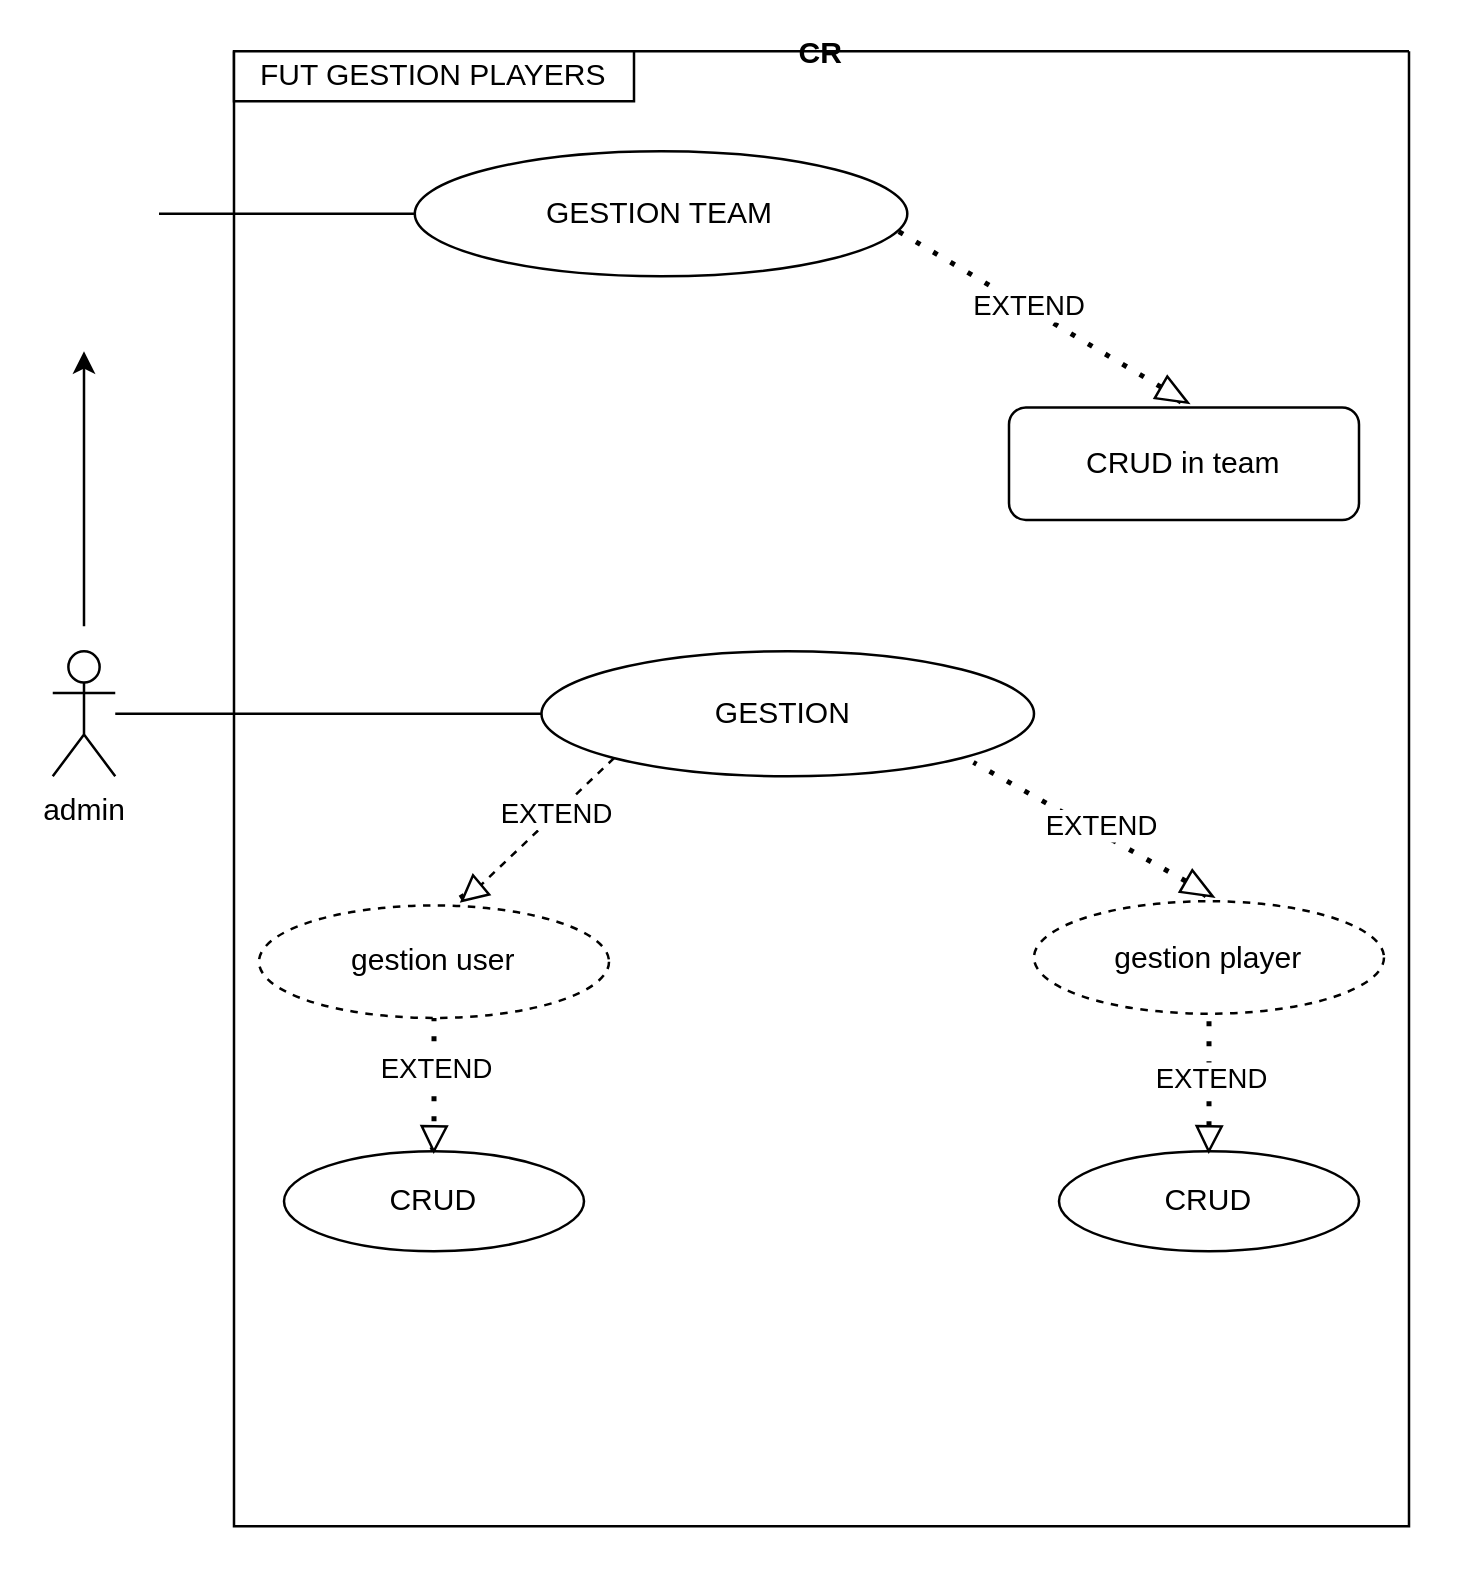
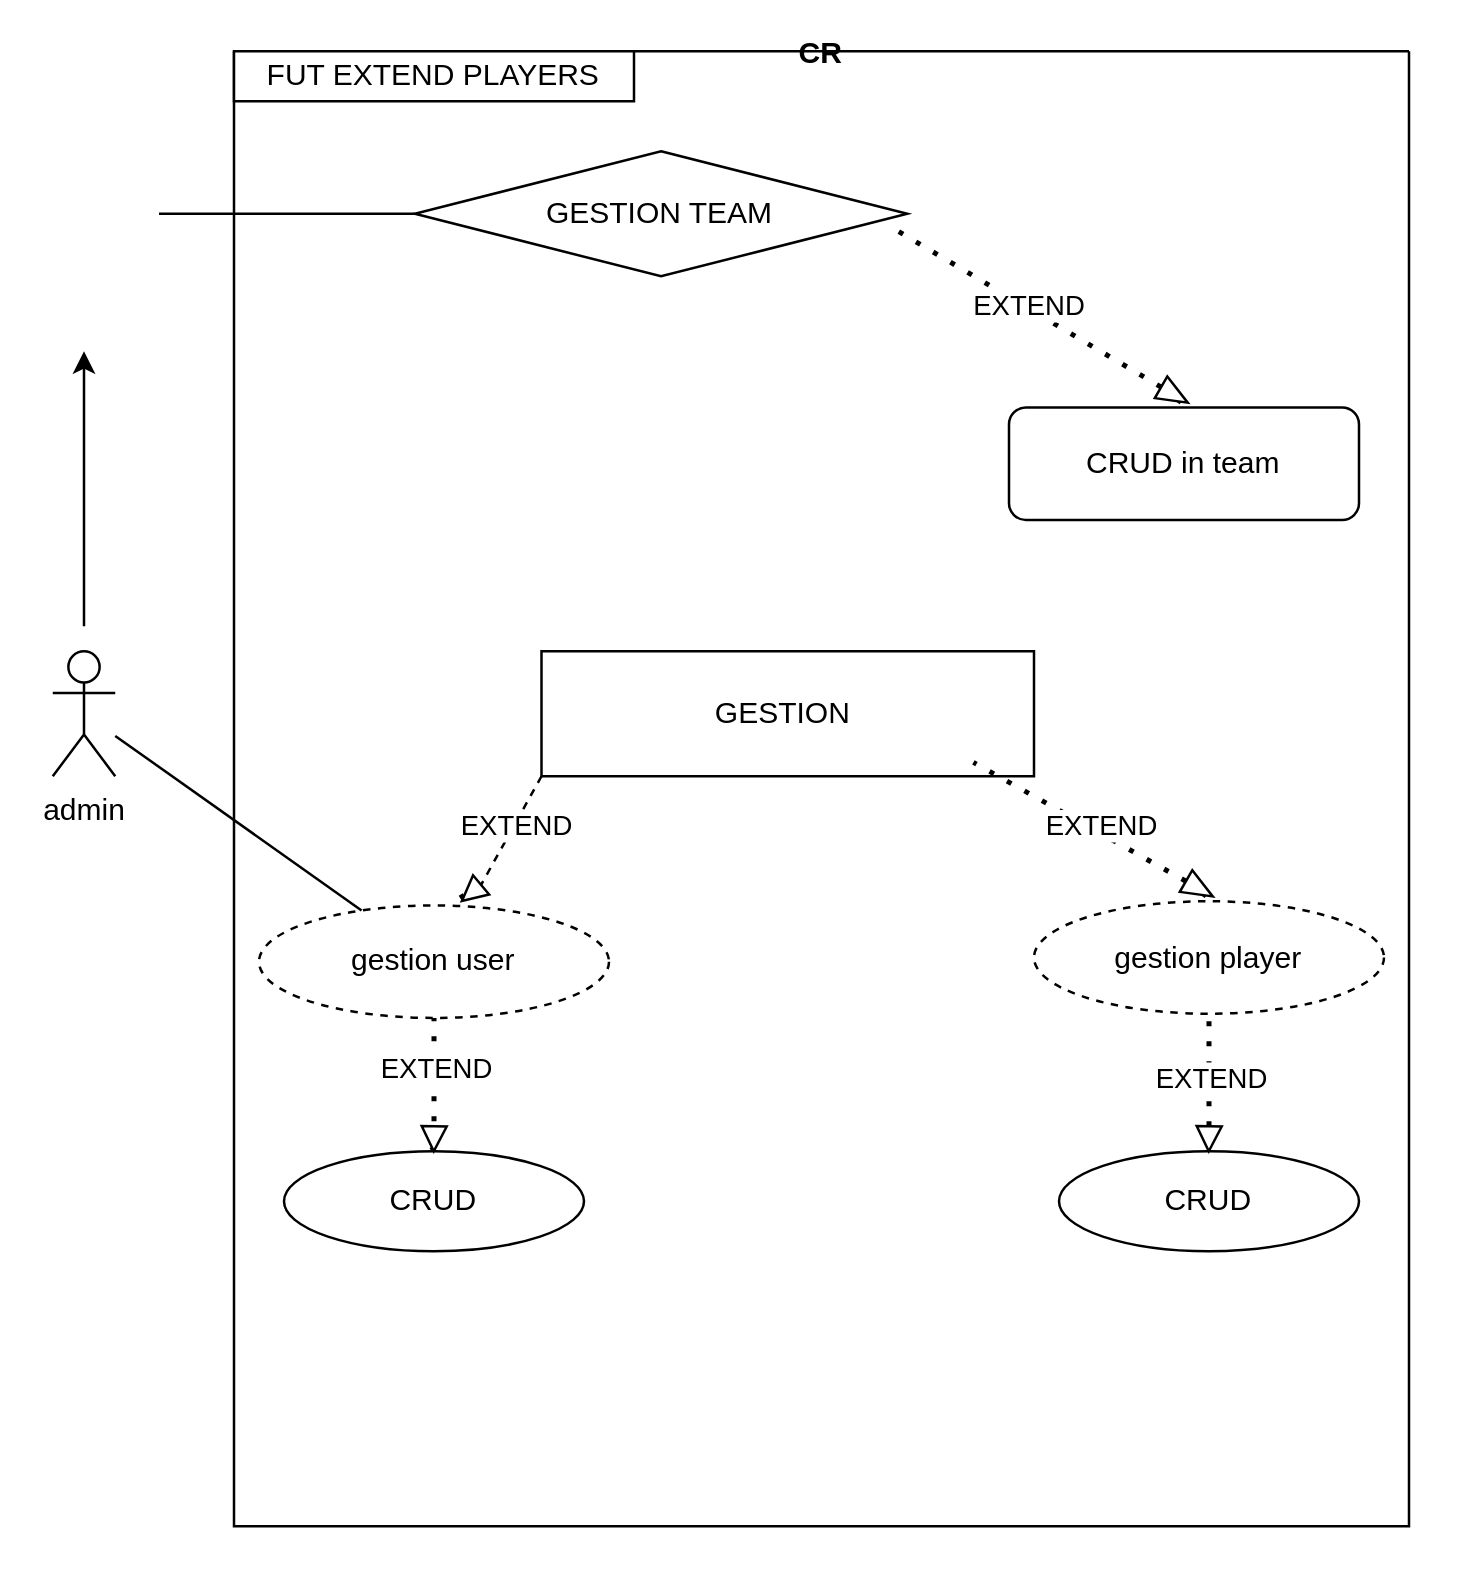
  <mxCell id="0" />
  <mxCell id="1" parent="0" />
  <mxCell id="2" value="CR" style="swimlane;startSize=0;" vertex="1" parent="1"><mxGeometry x="93" y="20" width="470" height="590" as="geometry" /></mxCell>
- <mxCell id="3" value="GESTION TEAM" style="ellipse;whiteSpace=wrap;html=1;" vertex="1" parent="2"><mxGeometry x="72.32" y="40" width="197" height="50" as="geometry" /></mxCell>
+ <mxCell id="3" value="GESTION TEAM" style="rhombus;whiteSpace=wrap;html=1;" vertex="1" parent="2"><mxGeometry x="72.32" y="40" width="197" height="50" as="geometry" /></mxCell>
  <mxCell id="4" value="CRUD in team" style="whiteSpace=wrap;html=1;rounded=1;" vertex="1" parent="2"><mxGeometry x="310" y="142.5" width="140" height="45" as="geometry" /></mxCell>
  <mxCell id="5" value="" style="endArrow=none;dashed=1;html=1;dashPattern=1 3;strokeWidth=2;rounded=0;entryX=0.982;entryY=0.641;entryDx=0;entryDy=0;entryPerimeter=0;" edge="1" parent="2" source="8" target="3"><mxGeometry width="50" height="50" relative="1" as="geometry"><mxPoint x="370" y="130" as="sourcePoint" /><mxPoint x="107.32" y="85" as="targetPoint" /></mxGeometry></mxCell>
  <mxCell id="6" value="EXTEND" style="edgeLabel;html=1;align=center;verticalAlign=middle;resizable=0;points=[];" vertex="1" connectable="0" parent="5"><mxGeometry x="0.022" y="-1" relative="1" as="geometry"><mxPoint x="-1" as="offset" /></mxGeometry></mxCell>
  <mxCell id="7" value="" style="endArrow=none;dashed=1;html=1;dashPattern=1 3;strokeWidth=2;rounded=0;entryX=0.982;entryY=0.641;entryDx=0;entryDy=0;entryPerimeter=0;exitX=0;exitY=0.5;exitDx=0;exitDy=0;" edge="1" parent="2" source="8" target="8"><mxGeometry width="50" height="50" relative="1" as="geometry"><mxPoint x="560" y="220" as="sourcePoint" /><mxPoint x="456" y="162" as="targetPoint" /></mxGeometry></mxCell>
  <mxCell id="8" value="" style="triangle;whiteSpace=wrap;html=1;rotation=30;" vertex="1" parent="2"><mxGeometry x="370" y="132.5" width="12.32" height="10" as="geometry" /></mxCell>
- <mxCell id="9" value="GESTION&amp;nbsp;" style="ellipse;whiteSpace=wrap;html=1;" vertex="1" parent="2"><mxGeometry x="123" y="240" width="197" height="50" as="geometry" /></mxCell>
+ <mxCell id="9" value="GESTION&amp;nbsp;" style="whiteSpace=wrap;html=1;rounded=0;" vertex="1" parent="2"><mxGeometry x="123" y="240" width="197" height="50" as="geometry" /></mxCell>
  <mxCell id="10" value="gestion player" style="ellipse;whiteSpace=wrap;html=1;dashed=1;" vertex="1" parent="2"><mxGeometry x="320.0" y="340" width="140" height="45" as="geometry" /></mxCell>
  <mxCell id="11" value="" style="endArrow=none;dashed=1;html=1;dashPattern=1 3;strokeWidth=2;rounded=0;entryX=0.877;entryY=0.889;entryDx=0;entryDy=0;entryPerimeter=0;" edge="1" source="14" target="9" parent="2"><mxGeometry width="50" height="50" relative="1" as="geometry"><mxPoint x="333.84" y="332.5" as="sourcePoint" /><mxPoint x="71.16" y="287.5" as="targetPoint" /></mxGeometry></mxCell>
  <mxCell id="12" value="EXTEND" style="edgeLabel;html=1;align=center;verticalAlign=middle;resizable=0;points=[];" vertex="1" connectable="0" parent="11"><mxGeometry x="-0.173" y="-3" relative="1" as="geometry"><mxPoint x="-1" as="offset" /></mxGeometry></mxCell>
  <mxCell id="13" value="" style="endArrow=none;dashed=1;html=1;dashPattern=1 3;strokeWidth=2;rounded=0;entryX=0.982;entryY=0.641;entryDx=0;entryDy=0;entryPerimeter=0;exitX=0;exitY=0.5;exitDx=0;exitDy=0;" edge="1" source="14" target="14" parent="2"><mxGeometry width="50" height="50" relative="1" as="geometry"><mxPoint x="570" y="417.5" as="sourcePoint" /><mxPoint x="466.0" y="359.5" as="targetPoint" /></mxGeometry></mxCell>
  <mxCell id="14" value="" style="triangle;whiteSpace=wrap;html=1;rotation=30;" vertex="1" parent="2"><mxGeometry x="380.0" y="330" width="12.32" height="10" as="geometry" /></mxCell>
  <mxCell id="15" value="gestion user" style="ellipse;whiteSpace=wrap;html=1;dashed=1;" vertex="1" parent="2"><mxGeometry x="10.0" y="341.67" width="140" height="45" as="geometry" /></mxCell>
  <mxCell id="16" value="" style="endArrow=none;dashed=1;html=1;dashPattern=1 3;strokeWidth=2;rounded=0;entryX=0.982;entryY=0.641;entryDx=0;entryDy=0;entryPerimeter=0;exitX=0;exitY=0.5;exitDx=0;exitDy=0;" edge="1" source="17" target="17" parent="2"><mxGeometry width="50" height="50" relative="1" as="geometry"><mxPoint x="404" y="417.5" as="sourcePoint" /><mxPoint x="300.0" y="359.5" as="targetPoint" /></mxGeometry></mxCell>
  <mxCell id="17" value="" style="triangle;whiteSpace=wrap;html=1;rotation=-220;" vertex="1" parent="2"><mxGeometry x="90" y="331.67" width="10" height="10" as="geometry" /></mxCell>
  <mxCell id="18" value="" style="endArrow=none;dashed=1;html=1;rounded=0;exitX=0;exitY=1;exitDx=0;exitDy=0;entryX=0;entryY=0.5;entryDx=0;entryDy=0;" edge="1" parent="2" source="9" target="17"><mxGeometry width="50" height="50" relative="1" as="geometry"><mxPoint x="640" y="280" as="sourcePoint" /><mxPoint x="210" y="330" as="targetPoint" /></mxGeometry></mxCell>
  <mxCell id="19" value="EXTEND" style="edgeLabel;html=1;align=center;verticalAlign=middle;resizable=0;points=[];" vertex="1" connectable="0" parent="18"><mxGeometry x="-0.119" relative="1" as="geometry"><mxPoint as="offset" /></mxGeometry></mxCell>
  <mxCell id="20" value="CRUD" style="ellipse;whiteSpace=wrap;html=1;" vertex="1" parent="2"><mxGeometry x="330" y="440" width="120" height="40" as="geometry" /></mxCell>
  <mxCell id="21" value="CRUD" style="ellipse;whiteSpace=wrap;html=1;" vertex="1" parent="2"><mxGeometry x="20" y="440" width="120" height="40" as="geometry" /></mxCell>
  <mxCell id="22" value="" style="endArrow=none;dashed=1;html=1;dashPattern=1 3;strokeWidth=2;rounded=0;entryX=0.5;entryY=1;entryDx=0;entryDy=0;" edge="1" parent="2" target="15"><mxGeometry width="50" height="50" relative="1" as="geometry"><mxPoint x="80" y="428" as="sourcePoint" /><mxPoint x="90" y="390" as="targetPoint" /></mxGeometry></mxCell>
  <mxCell id="23" value="EXTEND" style="edgeLabel;html=1;align=center;verticalAlign=middle;resizable=0;points=[];" vertex="1" connectable="0" parent="22"><mxGeometry x="0.075" relative="1" as="geometry"><mxPoint as="offset" /></mxGeometry></mxCell>
  <mxCell id="24" value="" style="endArrow=none;dashed=1;html=1;dashPattern=1 3;strokeWidth=2;rounded=0;entryX=0.5;entryY=1;entryDx=0;entryDy=0;" edge="1" parent="2" source="26" target="10"><mxGeometry width="50" height="50" relative="1" as="geometry"><mxPoint x="390" y="430" as="sourcePoint" /><mxPoint x="350" y="330" as="targetPoint" /></mxGeometry></mxCell>
  <mxCell id="25" value="EXTEND" style="edgeLabel;html=1;align=center;verticalAlign=middle;resizable=0;points=[];" vertex="1" connectable="0" parent="24"><mxGeometry x="-0.152" relative="1" as="geometry"><mxPoint as="offset" /></mxGeometry></mxCell>
  <mxCell id="26" value="" style="triangle;whiteSpace=wrap;html=1;rotation=91;" vertex="1" parent="2"><mxGeometry x="385" y="430" width="10" height="10" as="geometry" /></mxCell>
  <mxCell id="27" value="" style="endArrow=none;dashed=1;html=1;dashPattern=1 3;strokeWidth=2;rounded=0;entryX=0.5;entryY=1;entryDx=0;entryDy=0;exitX=0.5;exitY=0;exitDx=0;exitDy=0;" edge="1" parent="2" source="21" target="28"><mxGeometry width="50" height="50" relative="1" as="geometry"><mxPoint x="270" y="530" as="sourcePoint" /><mxPoint x="270" y="477" as="targetPoint" /></mxGeometry></mxCell>
  <mxCell id="28" value="" style="triangle;whiteSpace=wrap;html=1;rotation=91;" vertex="1" parent="2"><mxGeometry x="75" y="430" width="10" height="10" as="geometry" /></mxCell>
- <mxCell id="29" value="FUT GESTION PLAYERS" style="rounded=0;whiteSpace=wrap;html=1;" vertex="1" parent="2"><mxGeometry width="160" height="20" as="geometry" /></mxCell>
+ <mxCell id="29" value="FUT EXTEND PLAYERS" style="rounded=0;whiteSpace=wrap;html=1;" vertex="1" parent="2"><mxGeometry width="160" height="20" as="geometry" /></mxCell>
  <mxCell id="30" value="admin" style="shape=umlActor;verticalLabelPosition=bottom;verticalAlign=top;html=1;outlineConnect=0;" vertex="1" parent="1"><mxGeometry x="20.5" y="260" width="25" height="50" as="geometry" /></mxCell>
  <mxCell id="31" value="" style="endArrow=classic;html=1;rounded=0;" edge="1" parent="1"><mxGeometry width="50" height="50" relative="1" as="geometry"><mxPoint x="33" y="250" as="sourcePoint" /><mxPoint x="33" y="140" as="targetPoint" /></mxGeometry></mxCell>
  <mxCell id="32" value="" style="endArrow=none;html=1;rounded=0;entryX=0;entryY=0.5;entryDx=0;entryDy=0;" edge="1" parent="1" target="3"><mxGeometry width="50" height="50" relative="1" as="geometry"><mxPoint x="63" y="85" as="sourcePoint" /><mxPoint x="133" y="70" as="targetPoint" /></mxGeometry></mxCell>
- <mxCell id="33" value="" style="endArrow=none;html=1;rounded=0;entryX=0;entryY=0.5;entryDx=0;entryDy=0;" edge="1" parent="1" source="30" target="9"><mxGeometry width="50" height="50" relative="1" as="geometry"><mxPoint x="143" y="300" as="sourcePoint" /><mxPoint x="193" y="250" as="targetPoint" /></mxGeometry></mxCell>
+ <mxCell id="33" value="" style="endArrow=none;html=1;rounded=0;" edge="1" parent="1" source="30" target="15"><mxGeometry width="50" height="50" relative="1" as="geometry"><mxPoint x="143" y="300" as="sourcePoint" /><mxPoint x="193" y="250" as="targetPoint" /></mxGeometry></mxCell>
